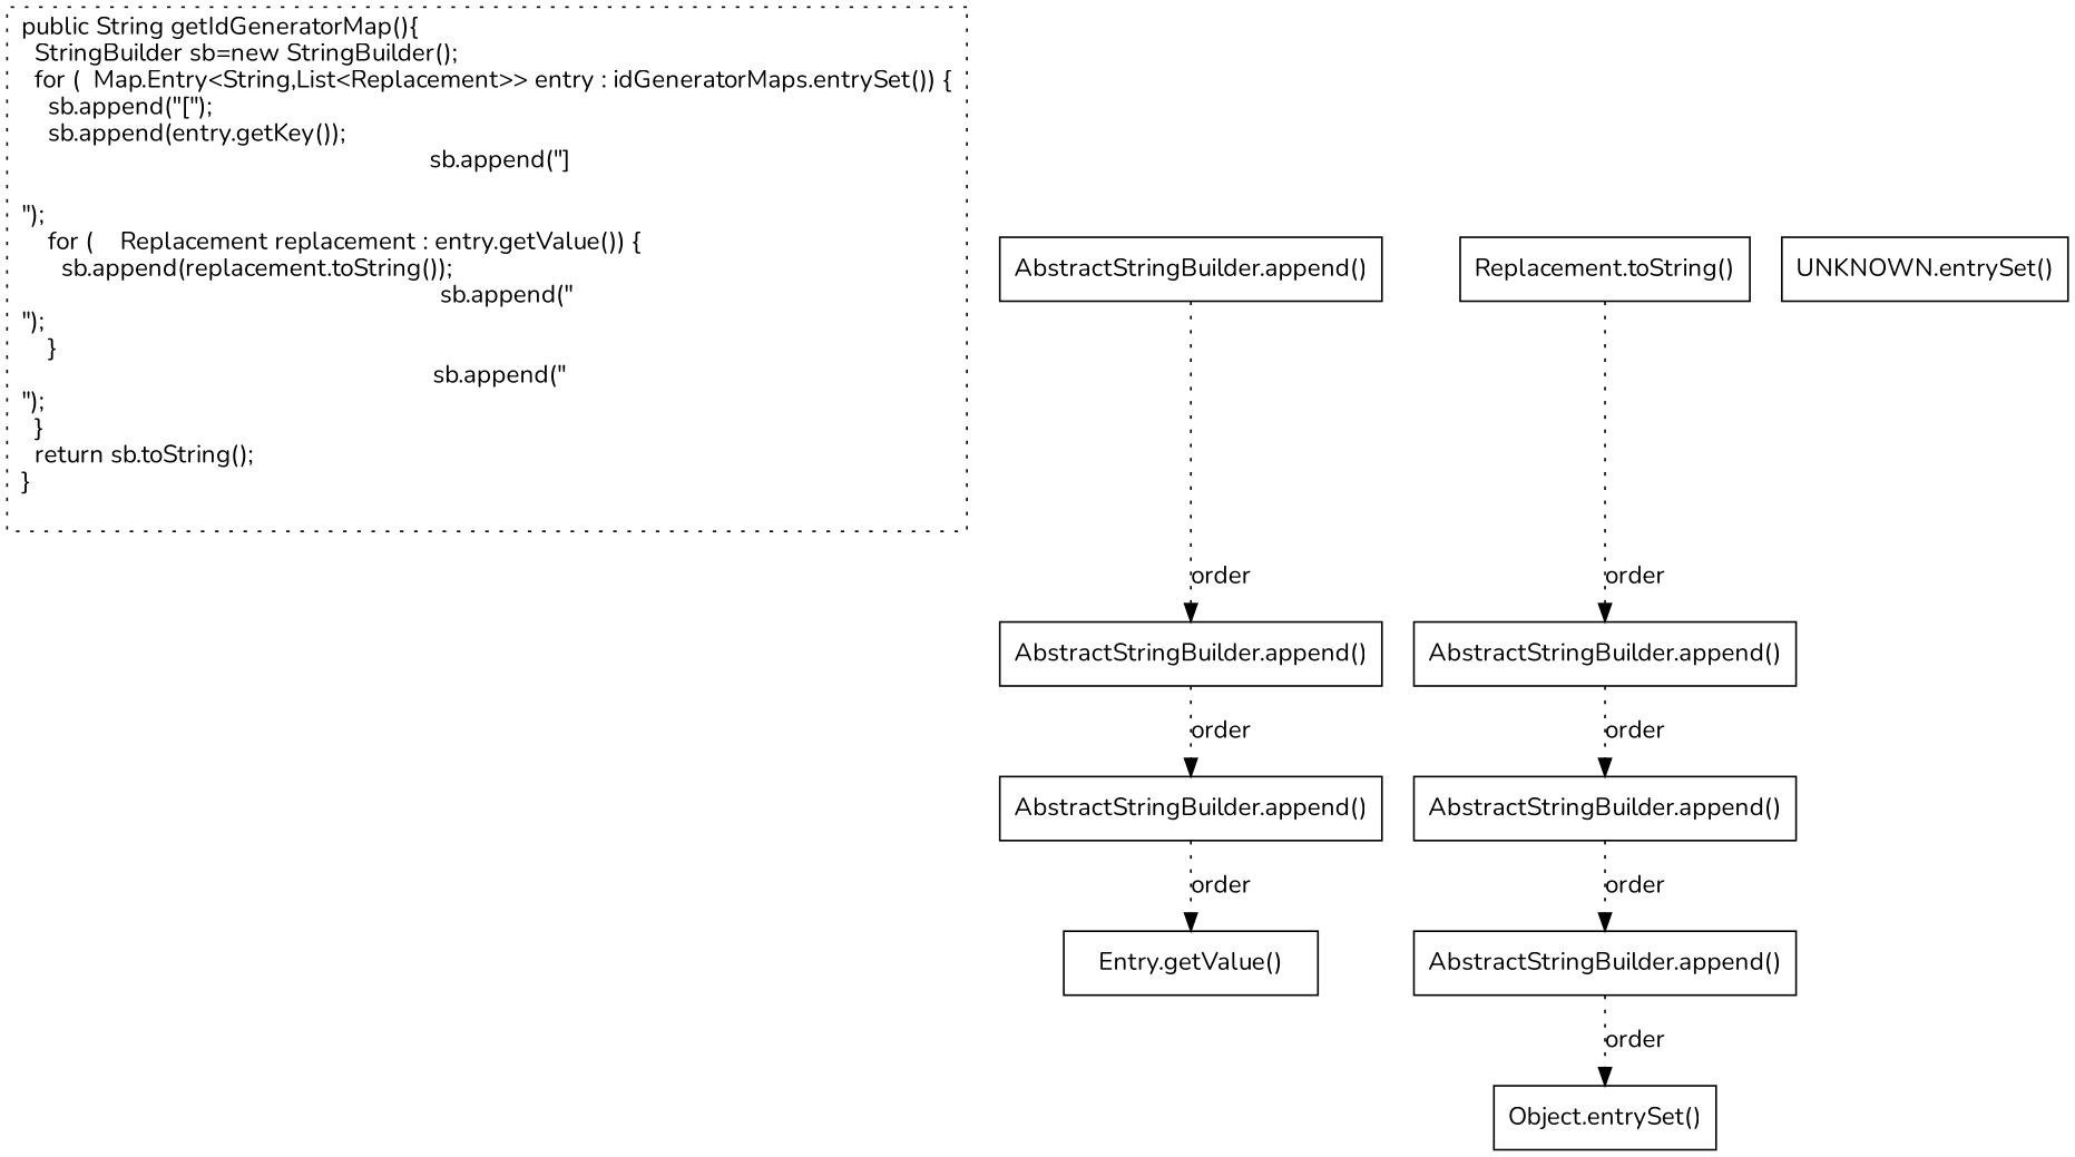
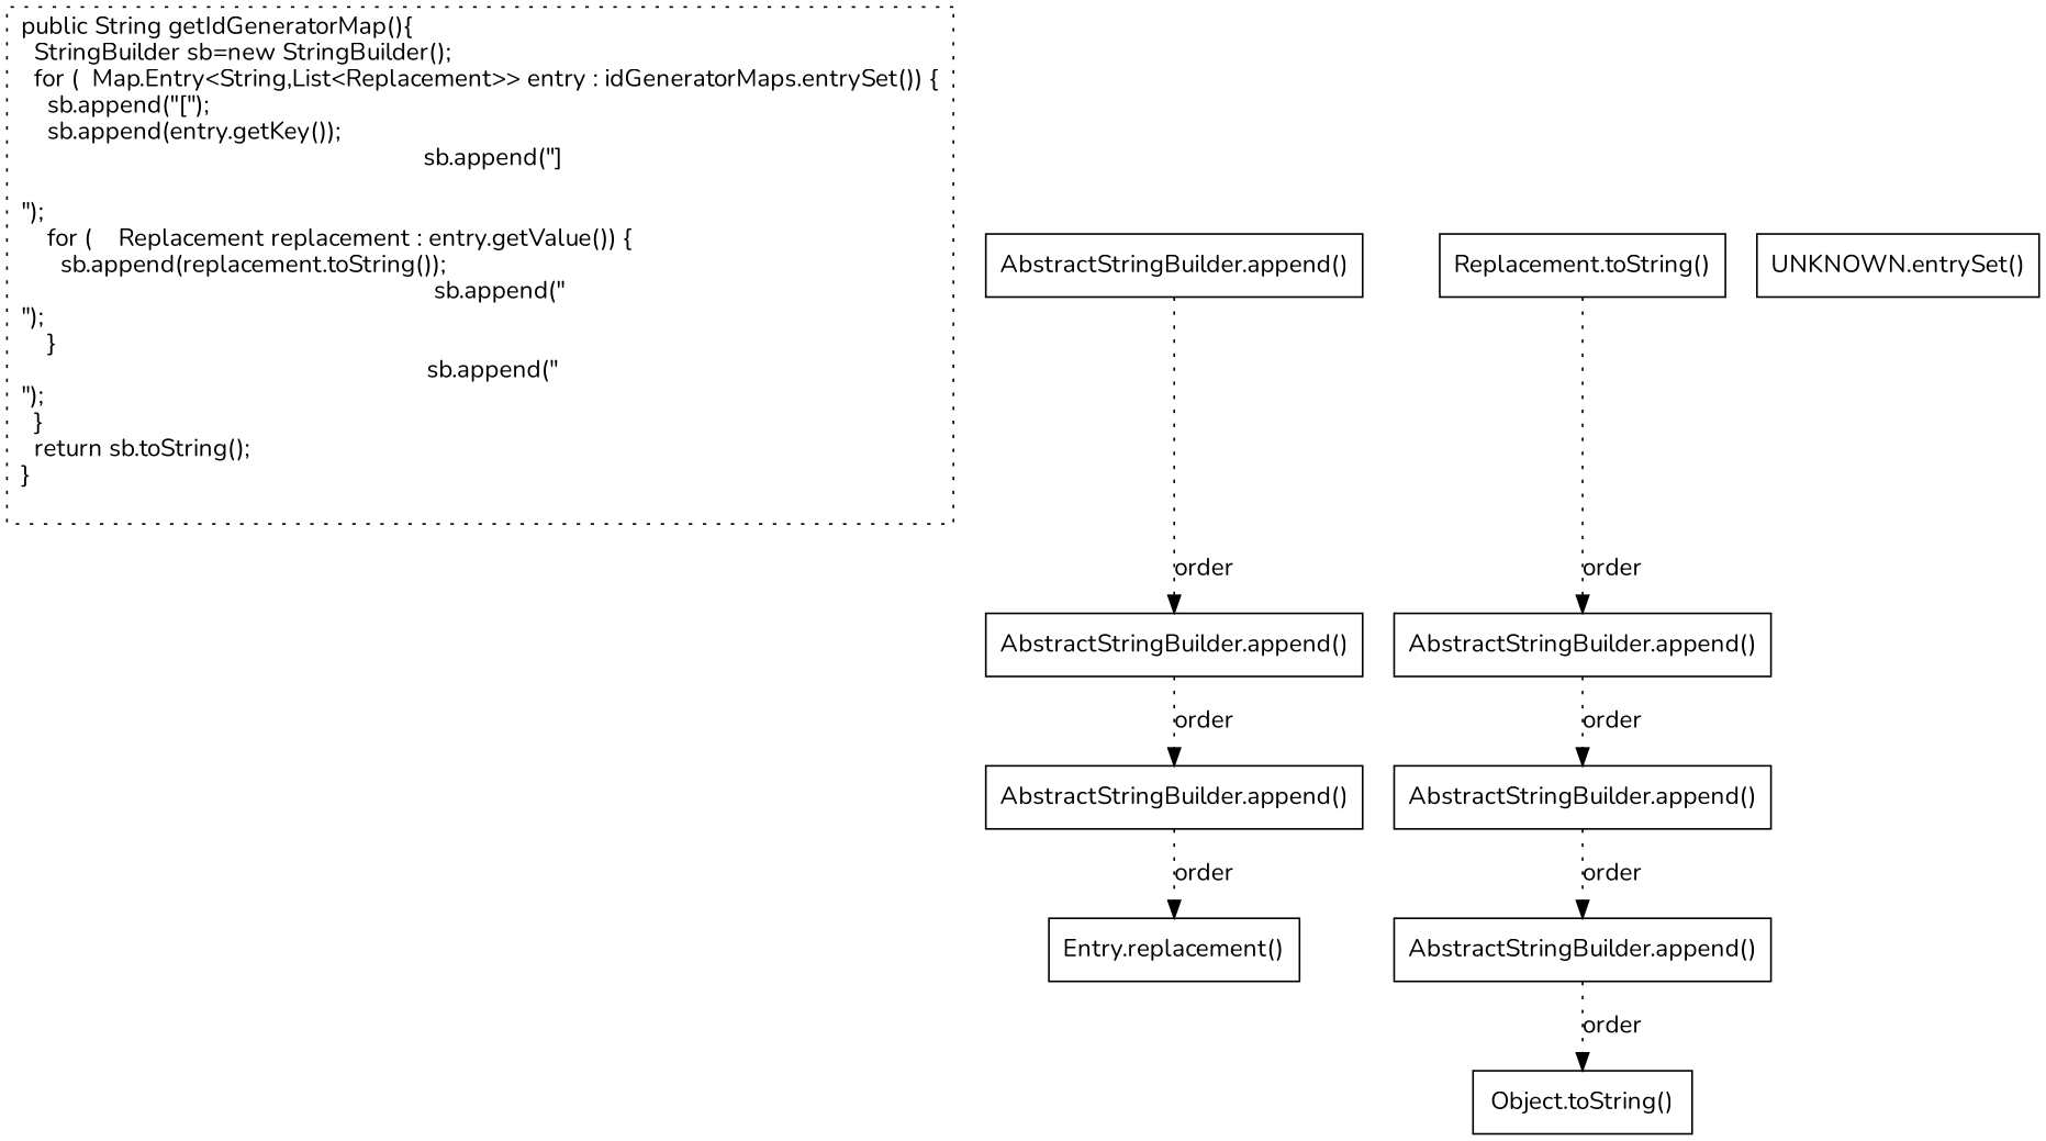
  digraph {
    fontname=Nunito
    node [fontname=Nunito shape=box]
    edge [fontname=Nunito style=dotted]
    n1 [label="public String getIdGeneratorMap(){\l  StringBuilder sb=new StringBuilder();\l  for (  Map.Entry<String,List<Replacement>> entry : idGeneratorMaps.entrySet()) {\l    sb.append(\"[\");\l    sb.append(entry.getKey());\l    sb.append(\"]\n\n\");\l    for (    Replacement replacement : entry.getValue()) {\l      sb.append(replacement.toString());\l      sb.append(\"\n\");\l    }\l    sb.append(\"\n\");\l  }\l  return sb.toString();\l}\l\l" style=dotted]
    n2 [label="AbstractStringBuilder.append()"]
    n3 [label="AbstractStringBuilder.append()"]
    n4 [label="AbstractStringBuilder.append()"]
    n5 [label="AbstractStringBuilder.append()"]
    n6 [label="AbstractStringBuilder.append()"]
    n7 [label="AbstractStringBuilder.append()"]
-   n8 [label="Object.entrySet()"]
-   n9 [label="Entry.getValue()"]
+   n8 [label="Object.toString()"]
+   n9 [label="Entry.replacement()"]
    n10 [label="Replacement.toString()"]
    n11 [label="UNKNOWN.entrySet()"]
    n2 -> n3 [label=order]
    n3 -> n4 [label=order]
    n4 -> n9 [label=order]
    n5 -> n6 [label=order]
    n6 -> n7 [label=order]
    n7 -> n8 [label=order]
    n10 -> n5 [label=order]
  }
